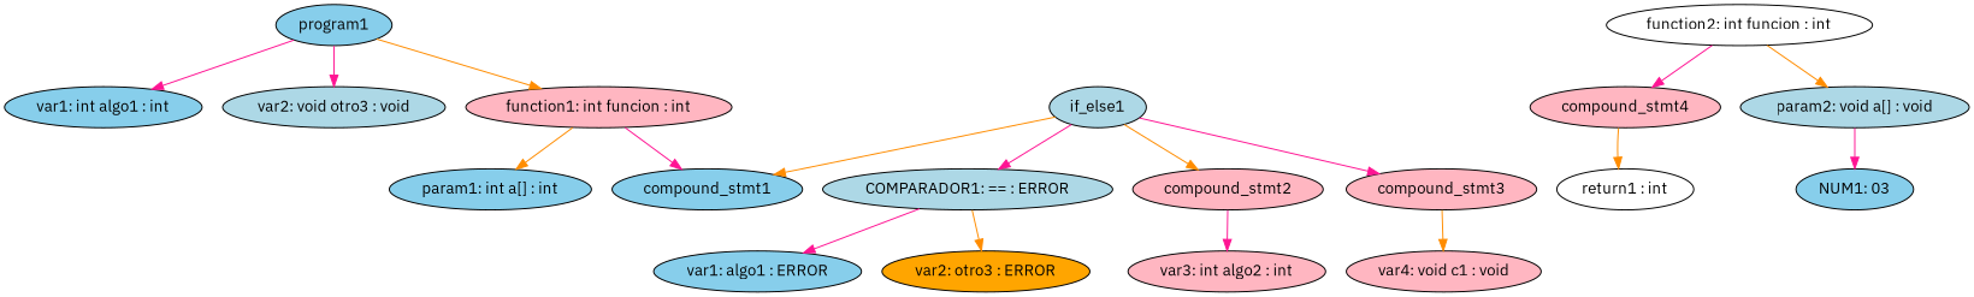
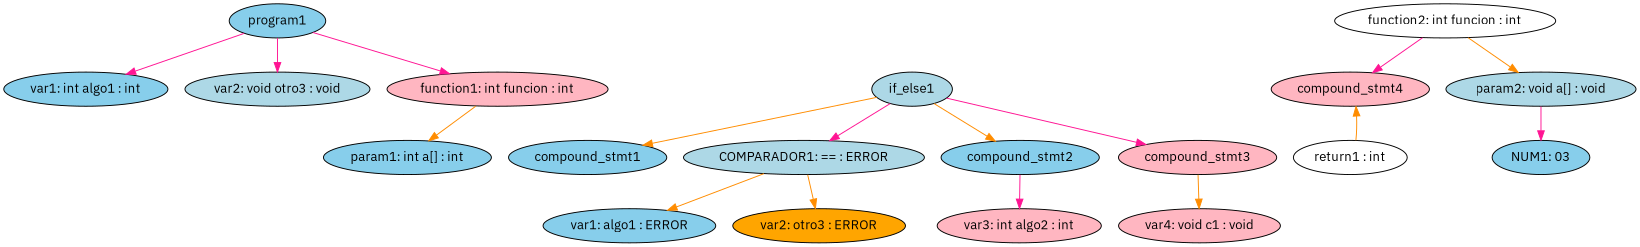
  digraph {
    fontname="IBM Plex Sans"
    node [fillcolor=skyblue fontname="IBM Plex Sans" style=filled]
    edge [color=deeppink fontname="IBM Plex Sans"]
    program1
    "var1: int algo1 : int"
    "var2: void otro3 : void" [fillcolor=lightblue]
    "function1: int funcion : int" [fillcolor=lightpink]
    compound_stmt1
    "param1: int a[] : int"
    "function2: int funcion : int" [fillcolor=white]
    compound_stmt4 [fillcolor=lightpink]
    "param2: void a[] : void" [fillcolor=lightblue]
    if_else1 [fillcolor=lightblue]
    "COMPARADOR1: == : ERROR" [fillcolor=lightblue]
-   compound_stmt2 [fillcolor=lightpink]
+   compound_stmt2
    compound_stmt3 [fillcolor=lightpink]
    "var1: algo1 : ERROR"
    "var2: otro3 : ERROR" [fillcolor=orange]
    "var3: int algo2 : int" [fillcolor=lightpink]
    "var4: void c1 : void" [fillcolor=lightpink]
    "return1 : int" [fillcolor=white]
    "NUM1: 03"
    program1 -> "var1: int algo1 : int"
    program1 -> "var2: void otro3 : void"
-   program1 -> "function1: int funcion : int" [color=darkorange]
-   "function1: int funcion : int" -> compound_stmt1
+   program1 -> "function1: int funcion : int"
    "function1: int funcion : int" -> "param1: int a[] : int" [color=darkorange]
    "function2: int funcion : int" -> compound_stmt4
    "function2: int funcion : int" -> "param2: void a[] : void" [color=darkorange]
-   compound_stmt4 -> "return1 : int" [color=darkorange]
+   "return1 : int" -> compound_stmt4 [color=darkorange]
    "param2: void a[] : void" -> "NUM1: 03"
    if_else1 -> compound_stmt1 [color=darkorange]
    if_else1 -> "COMPARADOR1: == : ERROR"
    if_else1 -> compound_stmt2 [color=darkorange]
    if_else1 -> compound_stmt3
-   "COMPARADOR1: == : ERROR" -> "var1: algo1 : ERROR"
+   "COMPARADOR1: == : ERROR" -> "var1: algo1 : ERROR" [color=darkorange]
    "COMPARADOR1: == : ERROR" -> "var2: otro3 : ERROR" [color=darkorange]
    compound_stmt2 -> "var3: int algo2 : int"
    compound_stmt3 -> "var4: void c1 : void" [color=darkorange]
  }
